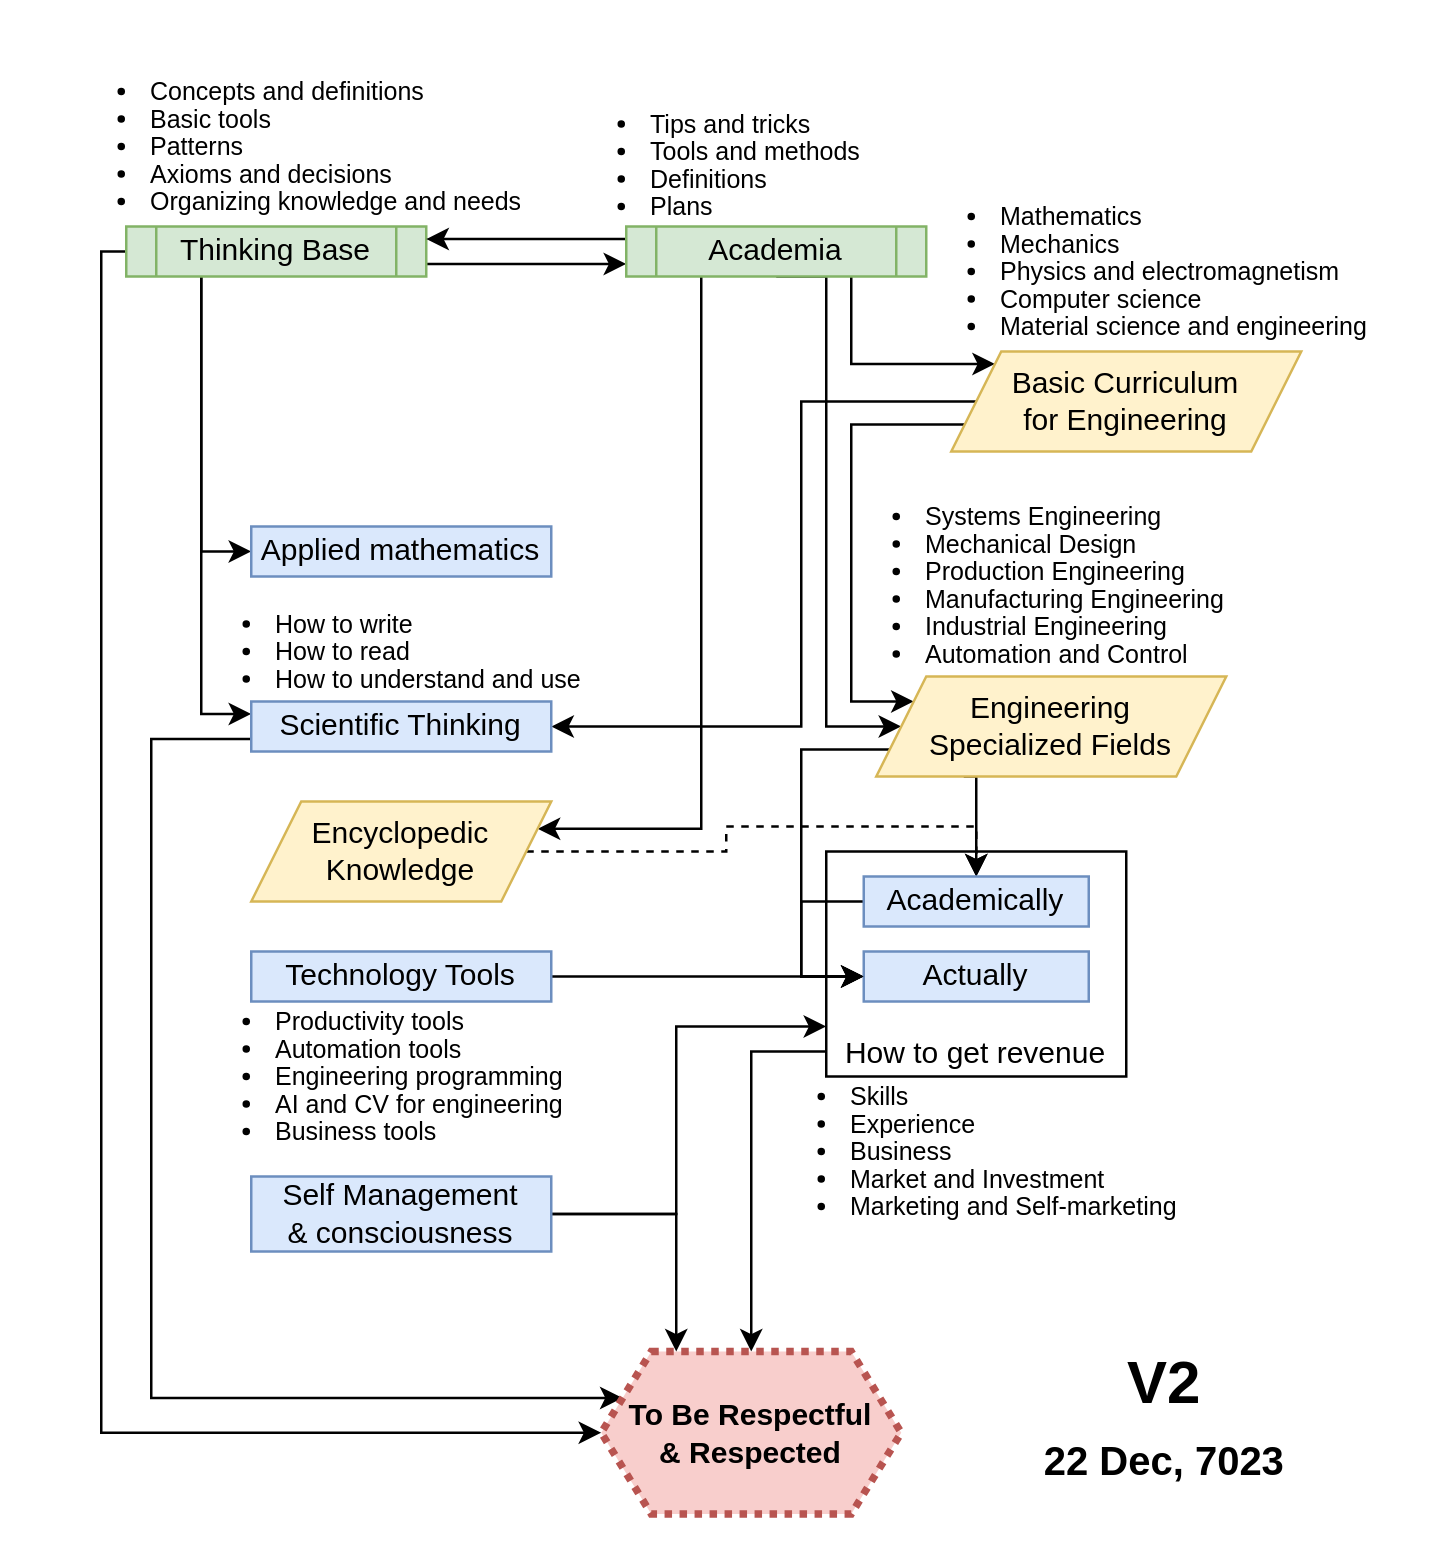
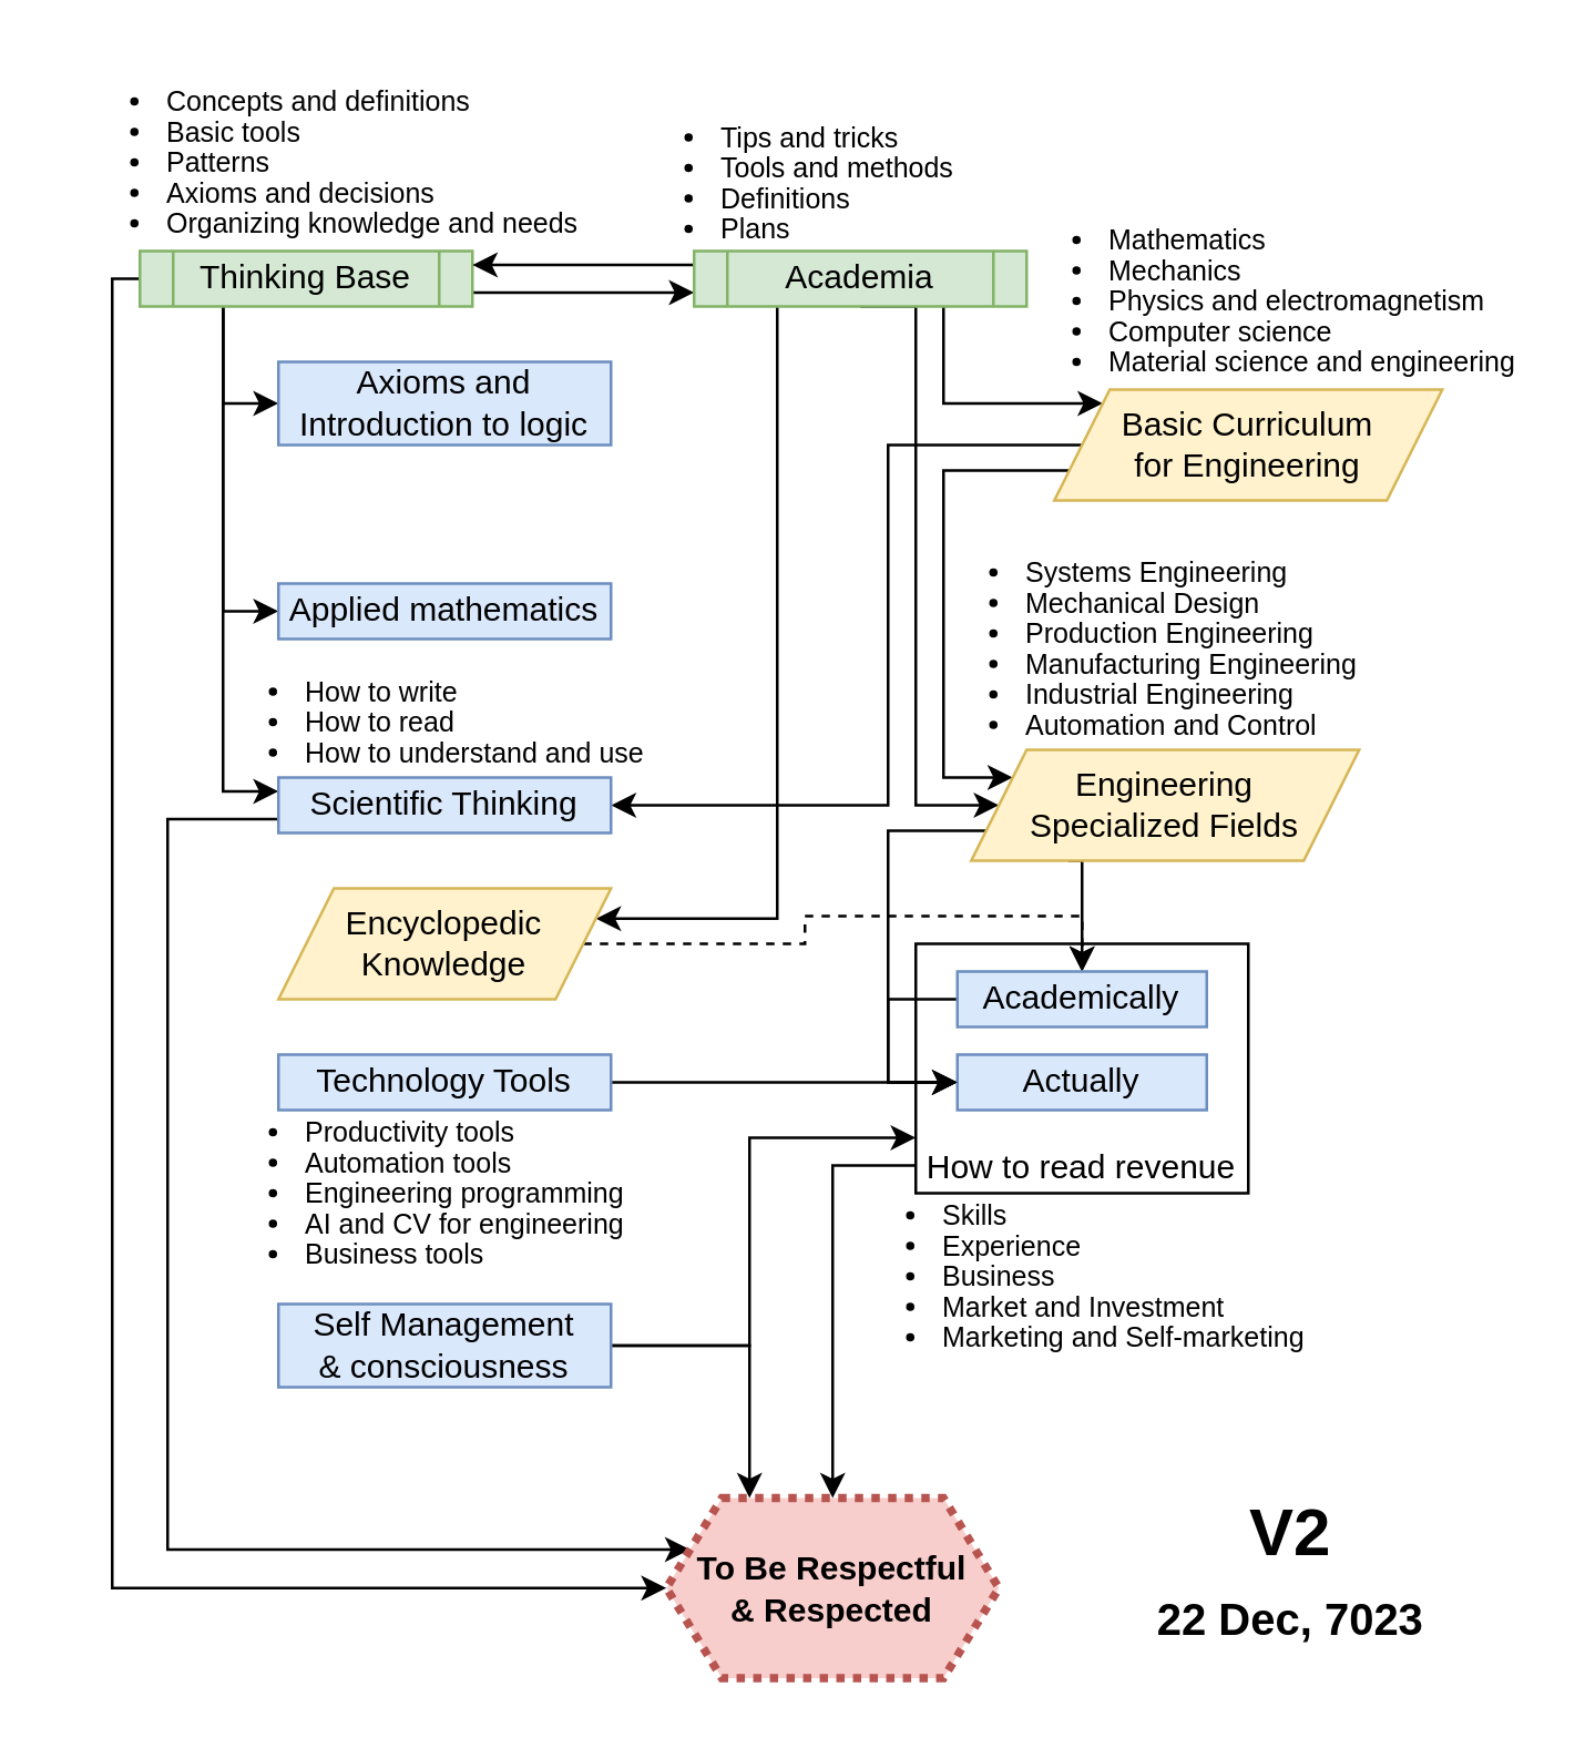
  <mxCell id="0" />
  <mxCell id="1" parent="0" />
  <mxCell id="2" style="edgeStyle=orthogonalEdgeStyle;rounded=0;orthogonalLoop=1;jettySize=auto;html=1;entryX=0.5;entryY=0;entryDx=0;entryDy=0;exitX=-0.003;exitY=0.889;exitDx=0;exitDy=0;exitPerimeter=0;" parent="1" source="3" target="39" edge="1"><mxGeometry relative="1" as="geometry"><mxPoint x="300" y="410" as="sourcePoint" /><Array as="points"><mxPoint x="300" y="420" /></Array></mxGeometry></mxCell>
- <mxCell id="3" value="How to get revenue" style="rounded=0;whiteSpace=wrap;html=1;verticalAlign=bottom;" parent="1" vertex="1"><mxGeometry x="330" y="340" width="120" height="90" as="geometry" /></mxCell>
+ <mxCell id="3" value="How to read revenue" style="rounded=0;whiteSpace=wrap;html=1;verticalAlign=bottom;" parent="1" vertex="1"><mxGeometry x="330" y="340" width="120" height="90" as="geometry" /></mxCell>
  <mxCell id="4" style="edgeStyle=orthogonalEdgeStyle;rounded=0;orthogonalLoop=1;jettySize=auto;html=1;exitX=1;exitY=0.75;exitDx=0;exitDy=0;entryX=0;entryY=0.75;entryDx=0;entryDy=0;" parent="1" source="9" target="14" edge="1"><mxGeometry relative="1" as="geometry" /></mxCell>
+ <mxCell id="5" style="edgeStyle=orthogonalEdgeStyle;rounded=0;orthogonalLoop=1;jettySize=auto;html=1;exitX=0.25;exitY=1;exitDx=0;exitDy=0;entryX=0;entryY=0.5;entryDx=0;entryDy=0;" parent="1" source="9" target="21" edge="1"><mxGeometry relative="1" as="geometry" /></mxCell>
  <mxCell id="6" style="edgeStyle=orthogonalEdgeStyle;rounded=0;orthogonalLoop=1;jettySize=auto;html=1;exitX=0.25;exitY=1;exitDx=0;exitDy=0;entryX=0;entryY=0.5;entryDx=0;entryDy=0;" parent="1" source="9" target="26" edge="1"><mxGeometry relative="1" as="geometry" /></mxCell>
  <mxCell id="7" style="edgeStyle=orthogonalEdgeStyle;rounded=0;orthogonalLoop=1;jettySize=auto;html=1;exitX=0.25;exitY=1;exitDx=0;exitDy=0;entryX=0;entryY=0.25;entryDx=0;entryDy=0;" parent="1" source="9" target="28" edge="1"><mxGeometry relative="1" as="geometry" /></mxCell>
  <mxCell id="8" style="edgeStyle=orthogonalEdgeStyle;rounded=0;orthogonalLoop=1;jettySize=auto;html=1;exitX=0;exitY=0.5;exitDx=0;exitDy=0;entryX=0;entryY=0.5;entryDx=0;entryDy=0;" parent="1" source="9" target="39" edge="1"><mxGeometry relative="1" as="geometry"><Array as="points"><mxPoint x="40" y="100" /><mxPoint x="40" y="573" /></Array></mxGeometry></mxCell>
  <mxCell id="9" value="Thinking Base" style="shape=process;whiteSpace=wrap;html=1;backgroundOutline=1;fillColor=#d5e8d4;strokeColor=#82b366;" parent="1" vertex="1"><mxGeometry x="50" y="90" width="120" height="20" as="geometry" /></mxCell>
  <mxCell id="10" style="edgeStyle=orthogonalEdgeStyle;rounded=0;orthogonalLoop=1;jettySize=auto;html=1;exitX=0;exitY=0.25;exitDx=0;exitDy=0;entryX=1;entryY=0.25;entryDx=0;entryDy=0;" parent="1" source="14" target="9" edge="1"><mxGeometry relative="1" as="geometry" /></mxCell>
  <mxCell id="11" style="edgeStyle=orthogonalEdgeStyle;rounded=0;orthogonalLoop=1;jettySize=auto;html=1;exitX=0.75;exitY=1;exitDx=0;exitDy=0;entryX=0;entryY=0;entryDx=0;entryDy=0;" parent="1" source="14" target="19" edge="1"><mxGeometry relative="1" as="geometry"><mxPoint x="370" y="150" as="targetPoint" /><Array as="points"><mxPoint x="340" y="145" /></Array></mxGeometry></mxCell>
  <mxCell id="12" style="edgeStyle=orthogonalEdgeStyle;rounded=0;orthogonalLoop=1;jettySize=auto;html=1;exitX=0.5;exitY=1;exitDx=0;exitDy=0;entryX=0;entryY=0.5;entryDx=0;entryDy=0;" parent="1" source="14" target="24" edge="1"><mxGeometry relative="1" as="geometry"><Array as="points"><mxPoint x="330" y="110" /><mxPoint x="330" y="290" /></Array></mxGeometry></mxCell>
  <mxCell id="13" style="edgeStyle=orthogonalEdgeStyle;rounded=0;orthogonalLoop=1;jettySize=auto;html=1;exitX=0.25;exitY=1;exitDx=0;exitDy=0;entryX=1;entryY=0.25;entryDx=0;entryDy=0;" parent="1" source="14" target="31" edge="1"><mxGeometry relative="1" as="geometry"><Array as="points"><mxPoint x="280" y="331" /></Array></mxGeometry></mxCell>
  <mxCell id="14" value="Academia" style="shape=process;whiteSpace=wrap;html=1;backgroundOutline=1;fillColor=#d5e8d4;strokeColor=#82b366;" parent="1" vertex="1"><mxGeometry x="250" y="90" width="120" height="20" as="geometry" /></mxCell>
  <mxCell id="15" value="&lt;ul style=&quot;font-size: 10px; line-height: 110%;&quot;&gt;&lt;li style=&quot;font-size: 10px;&quot;&gt;Concepts and definitions&lt;/li&gt;&lt;li style=&quot;font-size: 10px;&quot;&gt;Basic tools&lt;/li&gt;&lt;li style=&quot;font-size: 10px;&quot;&gt;Patterns&lt;/li&gt;&lt;li style=&quot;font-size: 10px;&quot;&gt;Axioms and decisions&lt;/li&gt;&lt;li style=&quot;font-size: 10px;&quot;&gt;Organizing knowledge and needs&lt;/li&gt;&lt;/ul&gt;" style="text;strokeColor=none;fillColor=none;html=1;whiteSpace=wrap;verticalAlign=middle;overflow=hidden;spacing=0;fontSize=10;" parent="1" vertex="1"><mxGeometry x="20" y="20" width="190" height="70" as="geometry" /></mxCell>
  <mxCell id="16" value="&lt;ul style=&quot;font-size: 10px; line-height: 110%;&quot;&gt;&lt;li style=&quot;font-size: 10px;&quot;&gt;Tips and tricks&lt;/li&gt;&lt;li style=&quot;font-size: 10px;&quot;&gt;Tools and methods&lt;/li&gt;&lt;li style=&quot;font-size: 10px;&quot;&gt;Definitions&lt;/li&gt;&lt;li style=&quot;font-size: 10px;&quot;&gt;Plans&lt;/li&gt;&lt;/ul&gt;" style="text;strokeColor=none;fillColor=none;html=1;whiteSpace=wrap;verticalAlign=middle;overflow=hidden;spacing=0;fontSize=10;" parent="1" vertex="1"><mxGeometry x="220" y="30" width="180" height="70" as="geometry" /></mxCell>
  <mxCell id="17" style="edgeStyle=orthogonalEdgeStyle;rounded=0;orthogonalLoop=1;jettySize=auto;html=1;exitX=0;exitY=0.75;exitDx=0;exitDy=0;" parent="1" source="19" target="24" edge="1"><mxGeometry relative="1" as="geometry"><Array as="points"><mxPoint x="340" y="169" /><mxPoint x="340" y="280" /></Array></mxGeometry></mxCell>
  <mxCell id="18" style="edgeStyle=orthogonalEdgeStyle;rounded=0;orthogonalLoop=1;jettySize=auto;html=1;exitX=0;exitY=0.5;exitDx=0;exitDy=0;entryX=1;entryY=0.5;entryDx=0;entryDy=0;" parent="1" source="19" target="28" edge="1"><mxGeometry relative="1" as="geometry"><mxPoint x="270" y="290" as="targetPoint" /><Array as="points"><mxPoint x="320" y="160" /><mxPoint x="320" y="290" /></Array></mxGeometry></mxCell>
  <mxCell id="19" value="Basic Curriculum&lt;br&gt;for Engineering" style="shape=parallelogram;perimeter=parallelogramPerimeter;whiteSpace=wrap;html=1;fixedSize=1;fillColor=#fff2cc;strokeColor=#d6b656;" parent="1" vertex="1"><mxGeometry x="380" y="140" width="140" height="40" as="geometry" /></mxCell>
  <mxCell id="20" value="&lt;ul style=&quot;font-size: 10px; line-height: 110%;&quot;&gt;&lt;li style=&quot;font-size: 10px;&quot;&gt;Mathematics&lt;br&gt;&lt;/li&gt;&lt;li style=&quot;font-size: 10px;&quot;&gt;Mechanics&lt;/li&gt;&lt;li style=&quot;font-size: 10px;&quot;&gt;Physics and electromagnetism&lt;/li&gt;&lt;li style=&quot;font-size: 10px;&quot;&gt;Computer science&lt;/li&gt;&lt;li style=&quot;font-size: 10px;&quot;&gt;Material science and engineering&lt;/li&gt;&lt;/ul&gt;" style="text;strokeColor=none;fillColor=none;html=1;whiteSpace=wrap;verticalAlign=middle;overflow=hidden;spacing=0;fontSize=10;" parent="1" vertex="1"><mxGeometry x="360" y="70" width="190" height="70" as="geometry" /></mxCell>
+ <mxCell id="21" value="Axioms and Introduction to logic" style="rounded=0;whiteSpace=wrap;html=1;fillColor=#dae8fc;strokeColor=#6c8ebf;" parent="1" vertex="1"><mxGeometry x="100" y="130" width="120" height="30" as="geometry" /></mxCell>
  <mxCell id="22" style="edgeStyle=orthogonalEdgeStyle;rounded=0;orthogonalLoop=1;jettySize=auto;html=1;exitX=0.25;exitY=1;exitDx=0;exitDy=0;entryX=0.5;entryY=0;entryDx=0;entryDy=0;" parent="1" source="24" target="33" edge="1"><mxGeometry relative="1" as="geometry"><Array as="points"><mxPoint x="390" y="310" /></Array></mxGeometry></mxCell>
  <mxCell id="23" style="edgeStyle=orthogonalEdgeStyle;rounded=0;orthogonalLoop=1;jettySize=auto;html=1;exitX=0;exitY=0.75;exitDx=0;exitDy=0;entryX=0;entryY=0.5;entryDx=0;entryDy=0;" parent="1" source="24" target="34" edge="1"><mxGeometry relative="1" as="geometry"><Array as="points"><mxPoint x="320" y="299" /><mxPoint x="320" y="390" /></Array></mxGeometry></mxCell>
  <mxCell id="24" value="Engineering&lt;br&gt;Specialized Fields" style="shape=parallelogram;perimeter=parallelogramPerimeter;whiteSpace=wrap;html=1;fixedSize=1;fillColor=#fff2cc;strokeColor=#d6b656;" parent="1" vertex="1"><mxGeometry x="350" y="270" width="140" height="40" as="geometry" /></mxCell>
  <mxCell id="25" value="&lt;ul style=&quot;font-size: 10px; line-height: 110%;&quot;&gt;&lt;li style=&quot;font-size: 10px;&quot;&gt;Systems Engineering&lt;/li&gt;&lt;li style=&quot;font-size: 10px;&quot;&gt;Mechanical Design&lt;/li&gt;&lt;li style=&quot;font-size: 10px;&quot;&gt;Production Engineering&lt;/li&gt;&lt;li style=&quot;font-size: 10px;&quot;&gt;Manufacturing Engineering&lt;/li&gt;&lt;li style=&quot;font-size: 10px;&quot;&gt;Industrial Engineering&lt;/li&gt;&lt;li style=&quot;font-size: 10px;&quot;&gt;Automation and Control&lt;/li&gt;&lt;/ul&gt;" style="text;strokeColor=none;fillColor=none;html=1;whiteSpace=wrap;verticalAlign=middle;overflow=hidden;spacing=0;fontSize=10;" parent="1" vertex="1"><mxGeometry x="330" y="190" width="180" height="80" as="geometry" /></mxCell>
  <mxCell id="26" value="Applied mathematics" style="rounded=0;whiteSpace=wrap;html=1;fillColor=#dae8fc;strokeColor=#6c8ebf;" parent="1" vertex="1"><mxGeometry x="100" y="210" width="120" height="20" as="geometry" /></mxCell>
  <mxCell id="27" style="edgeStyle=orthogonalEdgeStyle;rounded=0;orthogonalLoop=1;jettySize=auto;html=1;exitX=0;exitY=0.75;exitDx=0;exitDy=0;entryX=0;entryY=0.25;entryDx=0;entryDy=0;" parent="1" source="28" target="39" edge="1"><mxGeometry relative="1" as="geometry"><Array as="points"><mxPoint x="60" y="295" /><mxPoint x="60" y="559" /></Array></mxGeometry></mxCell>
  <mxCell id="28" value="Scientific Thinking" style="rounded=0;whiteSpace=wrap;html=1;fillColor=#dae8fc;strokeColor=#6c8ebf;" parent="1" vertex="1"><mxGeometry x="100" y="280" width="120" height="20" as="geometry" /></mxCell>
  <mxCell id="29" value="&lt;ul style=&quot;font-size: 10px; line-height: 110%;&quot;&gt;&lt;li style=&quot;font-size: 10px;&quot;&gt;How to write&lt;/li&gt;&lt;li style=&quot;font-size: 10px;&quot;&gt;How to read&lt;/li&gt;&lt;li style=&quot;font-size: 10px;&quot;&gt;How to understand and use&lt;/li&gt;&lt;/ul&gt;" style="text;strokeColor=none;fillColor=none;html=1;whiteSpace=wrap;verticalAlign=middle;overflow=hidden;spacing=0;fontSize=10;" parent="1" vertex="1"><mxGeometry x="70" y="220" width="180" height="80" as="geometry" /></mxCell>
  <mxCell id="30" style="edgeStyle=orthogonalEdgeStyle;rounded=0;orthogonalLoop=1;jettySize=auto;html=1;exitX=1;exitY=0.5;exitDx=0;exitDy=0;entryX=0.5;entryY=0;entryDx=0;entryDy=0;dashed=1;" parent="1" source="31" target="33" edge="1"><mxGeometry relative="1" as="geometry"><Array as="points"><mxPoint x="290" y="340" /><mxPoint x="290" y="330" /><mxPoint x="390" y="330" /></Array></mxGeometry></mxCell>
  <mxCell id="31" value="Encyclopedic&lt;br&gt;Knowledge" style="shape=parallelogram;perimeter=parallelogramPerimeter;whiteSpace=wrap;html=1;fixedSize=1;fillColor=#fff2cc;strokeColor=#d6b656;" parent="1" vertex="1"><mxGeometry x="100" y="320" width="120" height="40" as="geometry" /></mxCell>
  <mxCell id="32" style="edgeStyle=orthogonalEdgeStyle;rounded=0;orthogonalLoop=1;jettySize=auto;html=1;exitX=0;exitY=0.5;exitDx=0;exitDy=0;entryX=0;entryY=0.5;entryDx=0;entryDy=0;" parent="1" source="33" target="34" edge="1"><mxGeometry relative="1" as="geometry"><Array as="points"><mxPoint x="320" y="360" /><mxPoint x="320" y="390" /></Array></mxGeometry></mxCell>
  <mxCell id="33" value="Academically" style="rounded=0;whiteSpace=wrap;html=1;fillColor=#dae8fc;strokeColor=#6c8ebf;" parent="1" vertex="1"><mxGeometry x="345" y="350" width="90" height="20" as="geometry" /></mxCell>
  <mxCell id="34" value="Actually" style="rounded=0;whiteSpace=wrap;html=1;fillColor=#dae8fc;strokeColor=#6c8ebf;" parent="1" vertex="1"><mxGeometry x="345" y="380" width="90" height="20" as="geometry" /></mxCell>
  <mxCell id="35" value="&lt;ul style=&quot;font-size: 10px; line-height: 110%;&quot;&gt;&lt;li style=&quot;font-size: 10px;&quot;&gt;Skills&lt;/li&gt;&lt;li style=&quot;font-size: 10px;&quot;&gt;Experience&lt;/li&gt;&lt;li style=&quot;font-size: 10px;&quot;&gt;Business&lt;/li&gt;&lt;li style=&quot;font-size: 10px;&quot;&gt;Market and Investment&lt;/li&gt;&lt;li style=&quot;font-size: 10px;&quot;&gt;Marketing and Self-marketing&lt;/li&gt;&lt;/ul&gt;" style="text;strokeColor=none;fillColor=none;html=1;whiteSpace=wrap;verticalAlign=middle;overflow=hidden;spacing=0;fontSize=10;" parent="1" vertex="1"><mxGeometry x="300" y="420" width="180" height="80" as="geometry" /></mxCell>
  <mxCell id="36" style="edgeStyle=orthogonalEdgeStyle;rounded=0;orthogonalLoop=1;jettySize=auto;html=1;exitX=1;exitY=0.5;exitDx=0;exitDy=0;entryX=0;entryY=0.5;entryDx=0;entryDy=0;" parent="1" source="37" target="34" edge="1"><mxGeometry relative="1" as="geometry" /></mxCell>
  <mxCell id="37" value="Technology Tools" style="rounded=0;whiteSpace=wrap;html=1;fillColor=#dae8fc;strokeColor=#6c8ebf;" parent="1" vertex="1"><mxGeometry x="100" y="380" width="120" height="20" as="geometry" /></mxCell>
  <mxCell id="38" value="&lt;ul style=&quot;font-size: 10px; line-height: 110%;&quot;&gt;&lt;li style=&quot;font-size: 10px;&quot;&gt;Productivity tools&lt;/li&gt;&lt;li style=&quot;font-size: 10px;&quot;&gt;Automation tools&lt;/li&gt;&lt;li style=&quot;font-size: 10px;&quot;&gt;Engineering programming&lt;/li&gt;&lt;li style=&quot;font-size: 10px;&quot;&gt;AI and CV for engineering&lt;/li&gt;&lt;li style=&quot;font-size: 10px;&quot;&gt;Business tools&lt;/li&gt;&lt;/ul&gt;" style="text;html=1;whiteSpace=wrap;verticalAlign=middle;overflow=hidden;spacing=0;fontSize=10;" parent="1" vertex="1"><mxGeometry x="70" y="390" width="180" height="80" as="geometry" /></mxCell>
  <mxCell id="39" value="To Be Respectful&lt;br&gt;&amp;amp; Respected" style="shape=hexagon;perimeter=hexagonPerimeter2;whiteSpace=wrap;html=1;fixedSize=1;size=20;labelBackgroundColor=none;strokeWidth=3;dashed=1;strokeColor=#b85450;dashPattern=1 1;fillColor=#f8cecc;fontStyle=1" parent="1" vertex="1"><mxGeometry x="240" y="540" width="120" height="65" as="geometry" /></mxCell>
  <mxCell id="40" value="V2&lt;br&gt;&lt;font style=&quot;font-size: 16px;&quot;&gt;22 Dec, 7023&lt;/font&gt;" style="text;strokeColor=none;fillColor=none;html=1;fontSize=24;fontStyle=1;verticalAlign=middle;align=center;fontColor=#000000;" parent="1" vertex="1"><mxGeometry x="390" y="540" width="150" height="54" as="geometry" /></mxCell>
  <mxCell id="41" style="edgeStyle=orthogonalEdgeStyle;rounded=0;orthogonalLoop=1;jettySize=auto;html=1;exitX=1;exitY=0.5;exitDx=0;exitDy=0;" edge="1" parent="1" source="43"><mxGeometry relative="1" as="geometry"><mxPoint x="330" y="410" as="targetPoint" /><Array as="points"><mxPoint x="270" y="485" /><mxPoint x="270" y="410" /></Array></mxGeometry></mxCell>
  <mxCell id="42" style="edgeStyle=orthogonalEdgeStyle;rounded=0;orthogonalLoop=1;jettySize=auto;html=1;exitX=1;exitY=0.5;exitDx=0;exitDy=0;" edge="1" parent="1" source="43"><mxGeometry relative="1" as="geometry"><mxPoint x="210" y="485" as="sourcePoint" /><mxPoint x="270" y="540" as="targetPoint" /><Array as="points"><mxPoint x="270" y="485" /></Array></mxGeometry></mxCell>
  <mxCell id="43" value="Self Management &amp;amp;&amp;nbsp;consciousness" style="rounded=0;whiteSpace=wrap;html=1;fillColor=#dae8fc;strokeColor=#6c8ebf;" vertex="1" parent="1"><mxGeometry x="100" y="470" width="120" height="30" as="geometry" /></mxCell>
